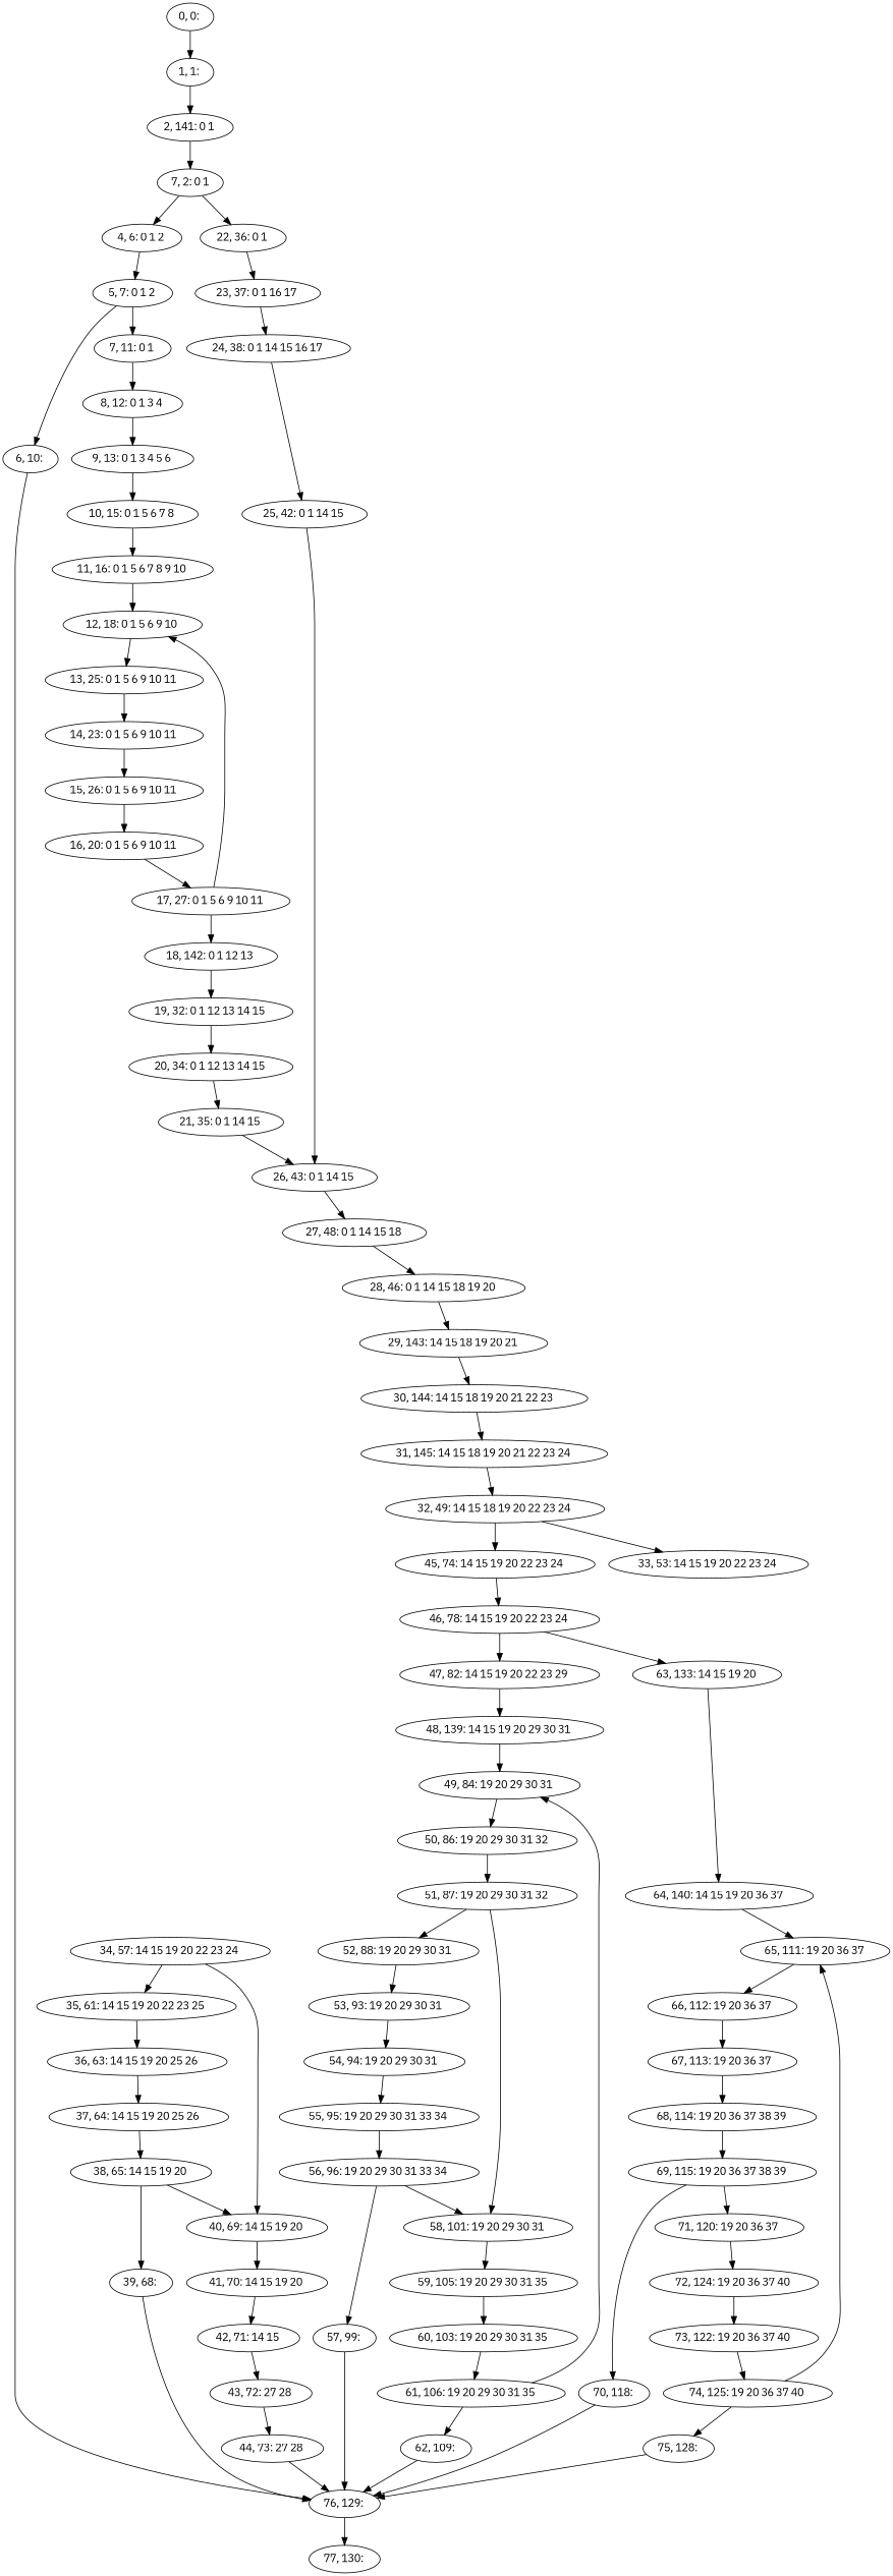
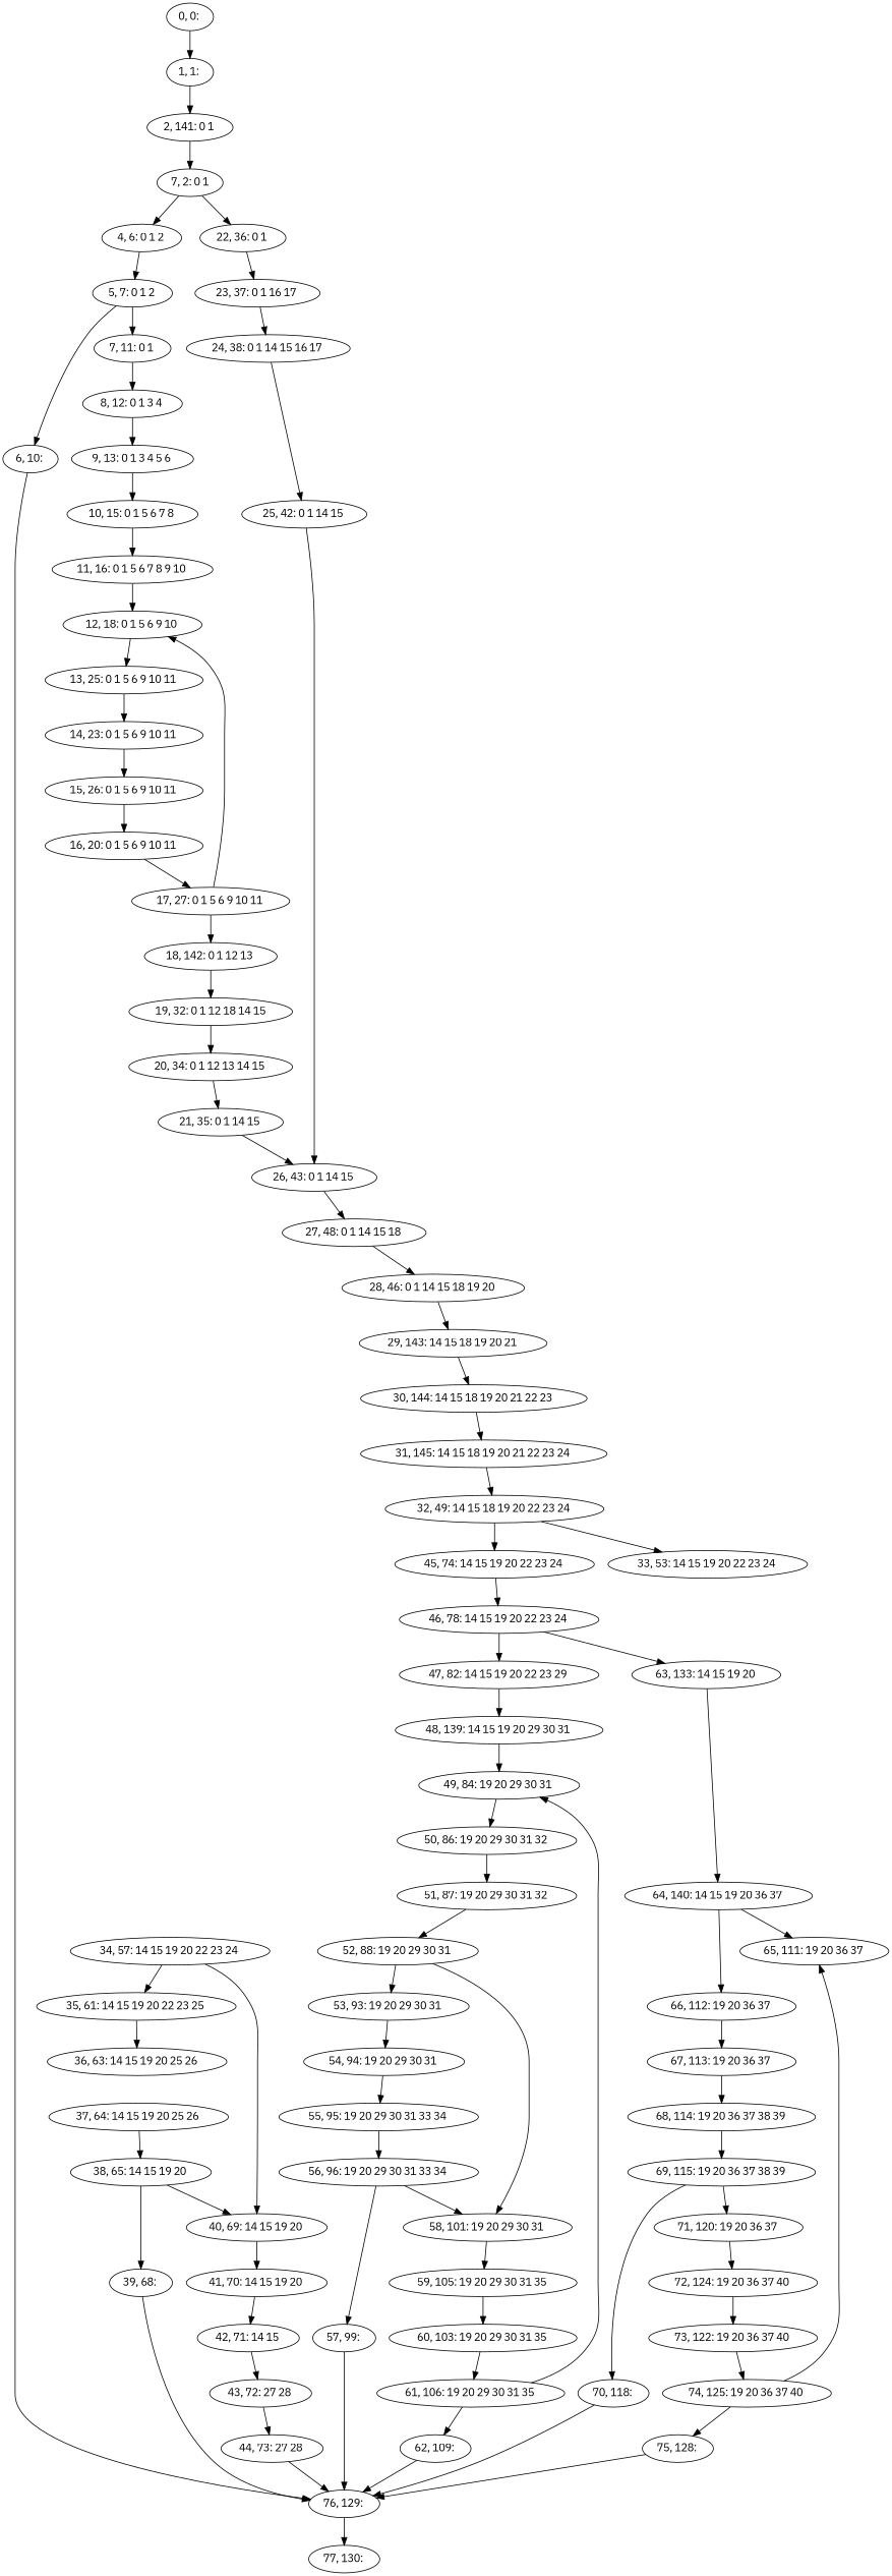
  digraph {
    fontname="IBM Plex Sans"
    node [fontname="IBM Plex Sans"]
    edge [fontname="IBM Plex Sans"]
    n1 [label="0, 0: "]
    n2 [label="1, 1: "]
    n3 [label="2, 141: 0 1 "]
    n4 [label="7, 2: 0 1"]
    n5 [label="4, 6: 0 1 2 "]
    n6 [label="22, 36: 0 1 "]
    n7 [label="5, 7: 0 1 2 "]
    n8 [label="23, 37: 0 1 16 17 "]
    n9 [label="6, 10: "]
    n10 [label="7, 11: 0 1 "]
    n11 [label="76, 129: "]
    n12 [label="8, 12: 0 1 3 4 "]
    n13 [label="77, 130: "]
    n14 [label="9, 13: 0 1 3 4 5 6 "]
    n15 [label="10, 15: 0 1 5 6 7 8 "]
    n16 [label="11, 16: 0 1 5 6 7 8 9 10 "]
    n17 [label="12, 18: 0 1 5 6 9 10 "]
    n18 [label="13, 25: 0 1 5 6 9 10 11 "]
    n19 [label="14, 23: 0 1 5 6 9 10 11 "]
    n20 [label="15, 26: 0 1 5 6 9 10 11 "]
    n21 [label="16, 20: 0 1 5 6 9 10 11 "]
    n22 [label="17, 27: 0 1 5 6 9 10 11 "]
    n23 [label="18, 142: 0 1 12 13 "]
-   n24 [label="19, 32: 0 1 12 13 14 15 "]
+   n24 [label="19, 32: 0 1 12 18 14 15"]
    n25 [label="20, 34: 0 1 12 13 14 15 "]
    n26 [label="21, 35: 0 1 14 15 "]
    n27 [label="26, 43: 0 1 14 15 "]
    n28 [label="27, 48: 0 1 14 15 18 "]
    n29 [label="24, 38: 0 1 14 15 16 17 "]
    n30 [label="25, 42: 0 1 14 15 "]
    n31 [label="28, 46: 0 1 14 15 18 19 20 "]
    n32 [label="29, 143: 14 15 18 19 20 21 "]
    n33 [label="30, 144: 14 15 18 19 20 21 22 23 "]
    n34 [label="31, 145: 14 15 18 19 20 21 22 23 24 "]
    n35 [label="32, 49: 14 15 18 19 20 22 23 24 "]
    n36 [label="33, 53: 14 15 19 20 22 23 24 "]
    n37 [label="45, 74: 14 15 19 20 22 23 24 "]
    n38 [label="46, 78: 14 15 19 20 22 23 24 "]
    n39 [label="34, 57: 14 15 19 20 22 23 24 "]
    n40 [label="35, 61: 14 15 19 20 22 23 25 "]
    n41 [label="40, 69: 14 15 19 20 "]
    n42 [label="36, 63: 14 15 19 20 25 26 "]
    n43 [label="41, 70: 14 15 19 20 "]
    n44 [label="37, 64: 14 15 19 20 25 26 "]
    n45 [label="38, 65: 14 15 19 20 "]
    n46 [label="39, 68: "]
    n47 [label="42, 71: 14 15 "]
    n48 [label="43, 72: 27 28 "]
    n49 [label="44, 73: 27 28 "]
    n50 [label="47, 82: 14 15 19 20 22 23 29 "]
    n51 [label="63, 133: 14 15 19 20 "]
    n52 [label="48, 139: 14 15 19 20 29 30 31 "]
    n53 [label="64, 140: 14 15 19 20 36 37 "]
    n54 [label="49, 84: 19 20 29 30 31 "]
    n55 [label="50, 86: 19 20 29 30 31 32 "]
    n56 [label="51, 87: 19 20 29 30 31 32 "]
    n57 [label="52, 88: 19 20 29 30 31 "]
    n58 [label="53, 93: 19 20 29 30 31 "]
    n59 [label="58, 101: 19 20 29 30 31 "]
    n60 [label="54, 94: 19 20 29 30 31 "]
    n61 [label="59, 105: 19 20 29 30 31 35 "]
    n62 [label="55, 95: 19 20 29 30 31 33 34 "]
    n63 [label="56, 96: 19 20 29 30 31 33 34 "]
    n64 [label="57, 99: "]
    n65 [label="60, 103: 19 20 29 30 31 35 "]
    n66 [label="61, 106: 19 20 29 30 31 35 "]
    n67 [label="62, 109: "]
    n68 [label="65, 111: 19 20 36 37 "]
    n69 [label="66, 112: 19 20 36 37 "]
    n70 [label="67, 113: 19 20 36 37 "]
    n71 [label="68, 114: 19 20 36 37 38 39 "]
    n72 [label="69, 115: 19 20 36 37 38 39 "]
    n73 [label="70, 118: "]
    n74 [label="71, 120: 19 20 36 37 "]
    n75 [label="72, 124: 19 20 36 37 40 "]
    n76 [label="73, 122: 19 20 36 37 40 "]
    n77 [label="74, 125: 19 20 36 37 40 "]
    n78 [label="75, 128: "]
    n1 -> n2
    n2 -> n3
    n3 -> n4
    n4 -> n5
    n4 -> n6
    n5 -> n7
    n6 -> n8
    n7 -> n9
    n7 -> n10
    n8 -> n29
    n9 -> n11
    n10 -> n12
    n11 -> n13
    n12 -> n14
    n14 -> n15
    n15 -> n16
    n16 -> n17
    n17 -> n18
    n18 -> n19
    n19 -> n20
    n20 -> n21
    n21 -> n22
    n22 -> n17
    n22 -> n23
    n23 -> n24
    n24 -> n25
    n25 -> n26
    n26 -> n27
    n27 -> n28
    n28 -> n31
    n29 -> n30
    n30 -> n27
    n31 -> n32
    n32 -> n33
    n33 -> n34
    n34 -> n35
    n35 -> n36
    n35 -> n37
    n37 -> n38
    n38 -> n50
    n38 -> n51
    n39 -> n40
    n39 -> n41
    n40 -> n42
    n41 -> n43
-   n42 -> n44
    n43 -> n47
    n44 -> n45
    n45 -> n41
    n45 -> n46
    n46 -> n11
    n47 -> n48
    n48 -> n49
    n49 -> n11
    n50 -> n52
    n51 -> n53
    n52 -> n54
    n53 -> n68
    n54 -> n55
    n55 -> n56
    n56 -> n57
    n57 -> n58
-   n56 -> n59
+   n57 -> n59
    n58 -> n60
    n59 -> n61
    n60 -> n62
    n61 -> n65
    n62 -> n63
    n63 -> n59
    n63 -> n64
    n64 -> n11
    n65 -> n66
    n66 -> n54
    n66 -> n67
    n67 -> n11
-   n68 -> n69
+   n53 -> n69
    n69 -> n70
    n70 -> n71
    n71 -> n72
    n72 -> n73
    n72 -> n74
    n73 -> n11
    n74 -> n75
    n75 -> n76
    n76 -> n77
    n77 -> n68
    n77 -> n78
    n78 -> n11
  }
